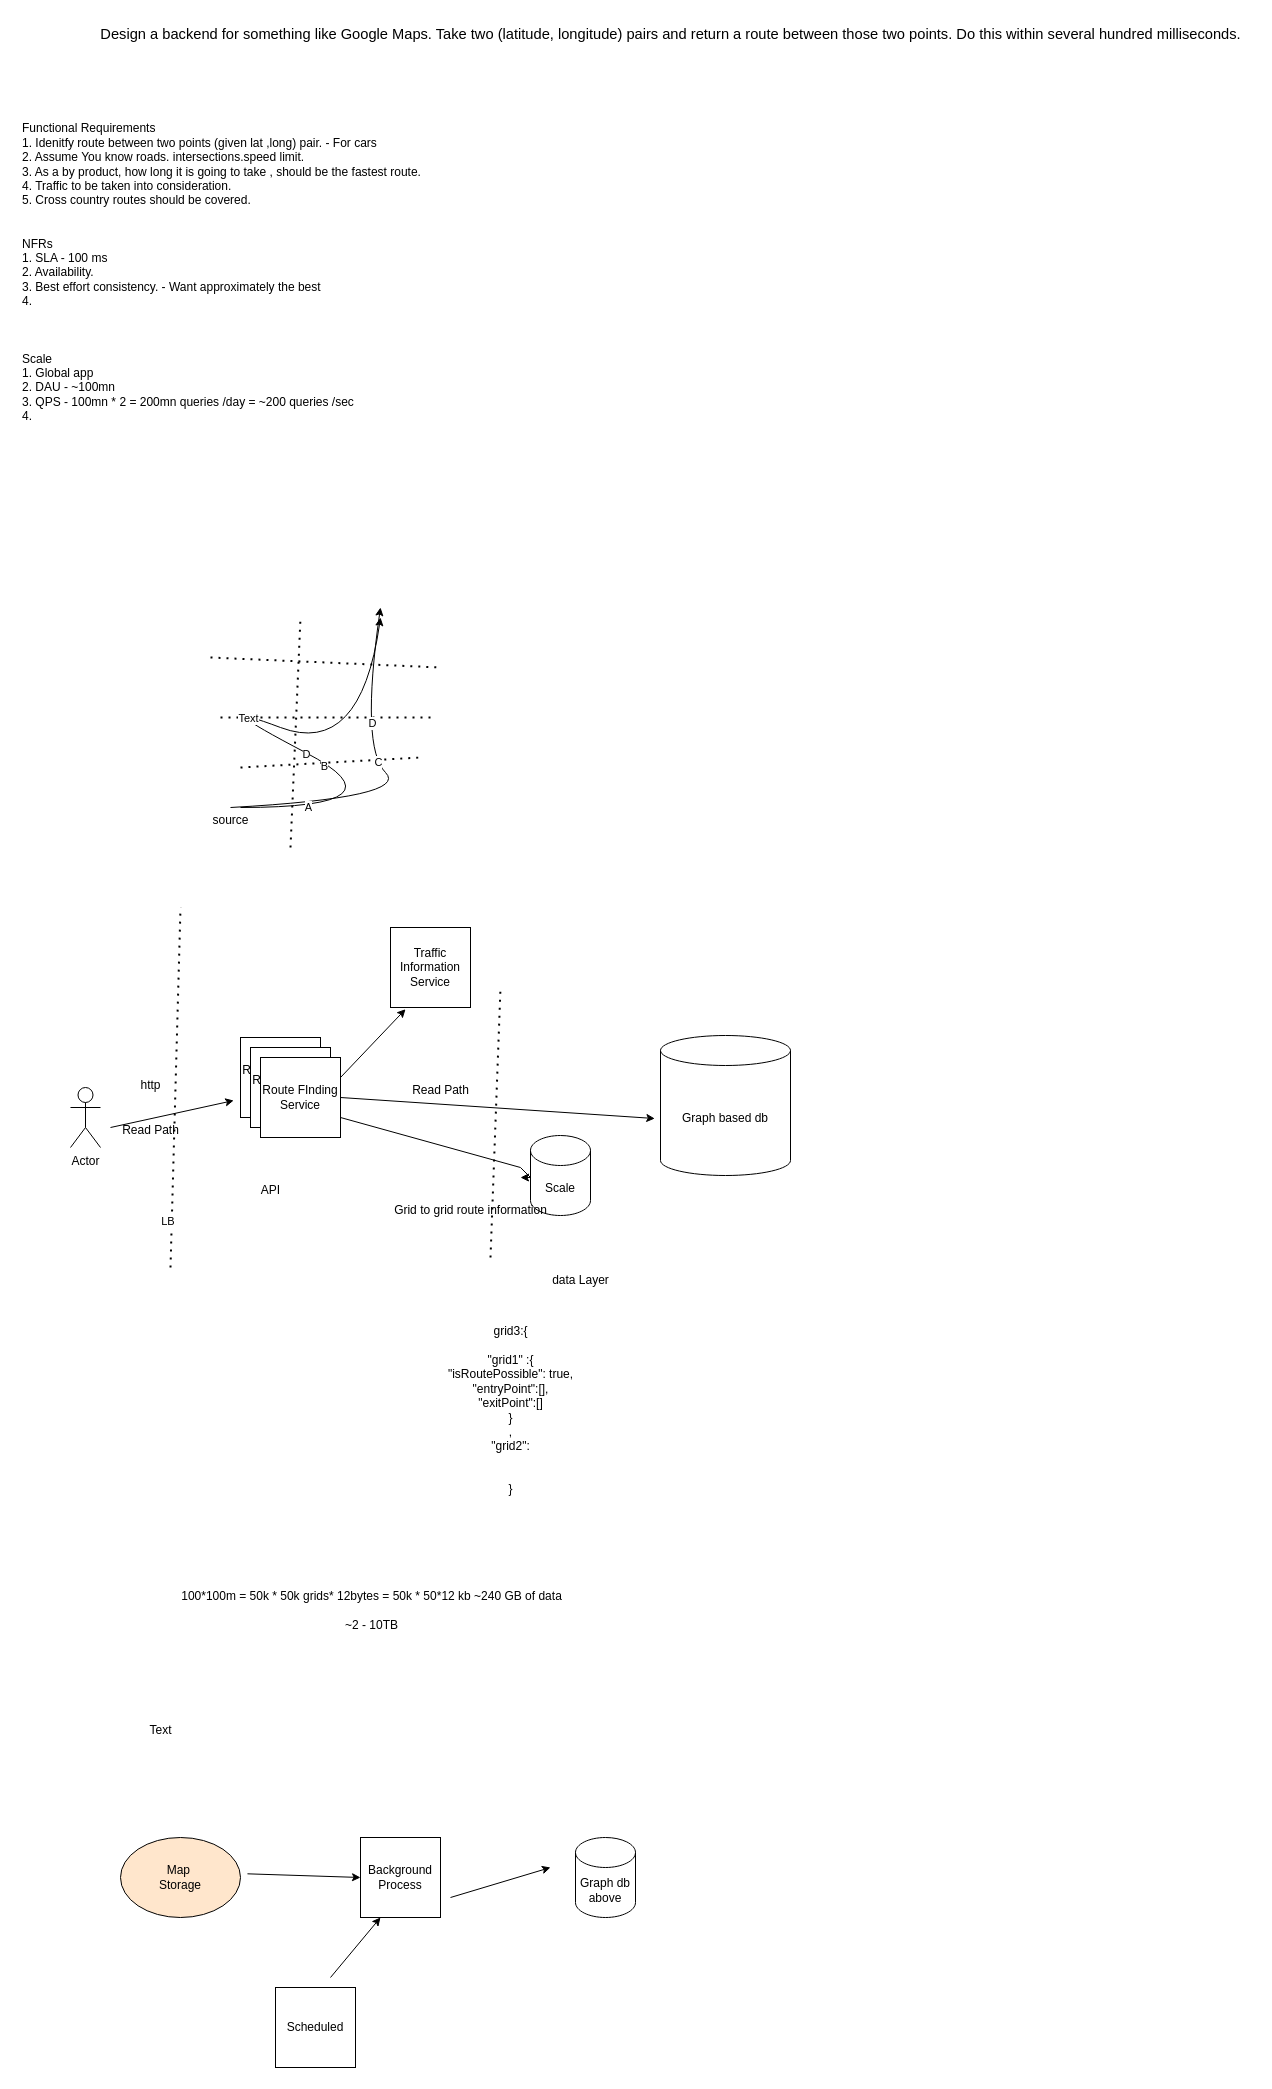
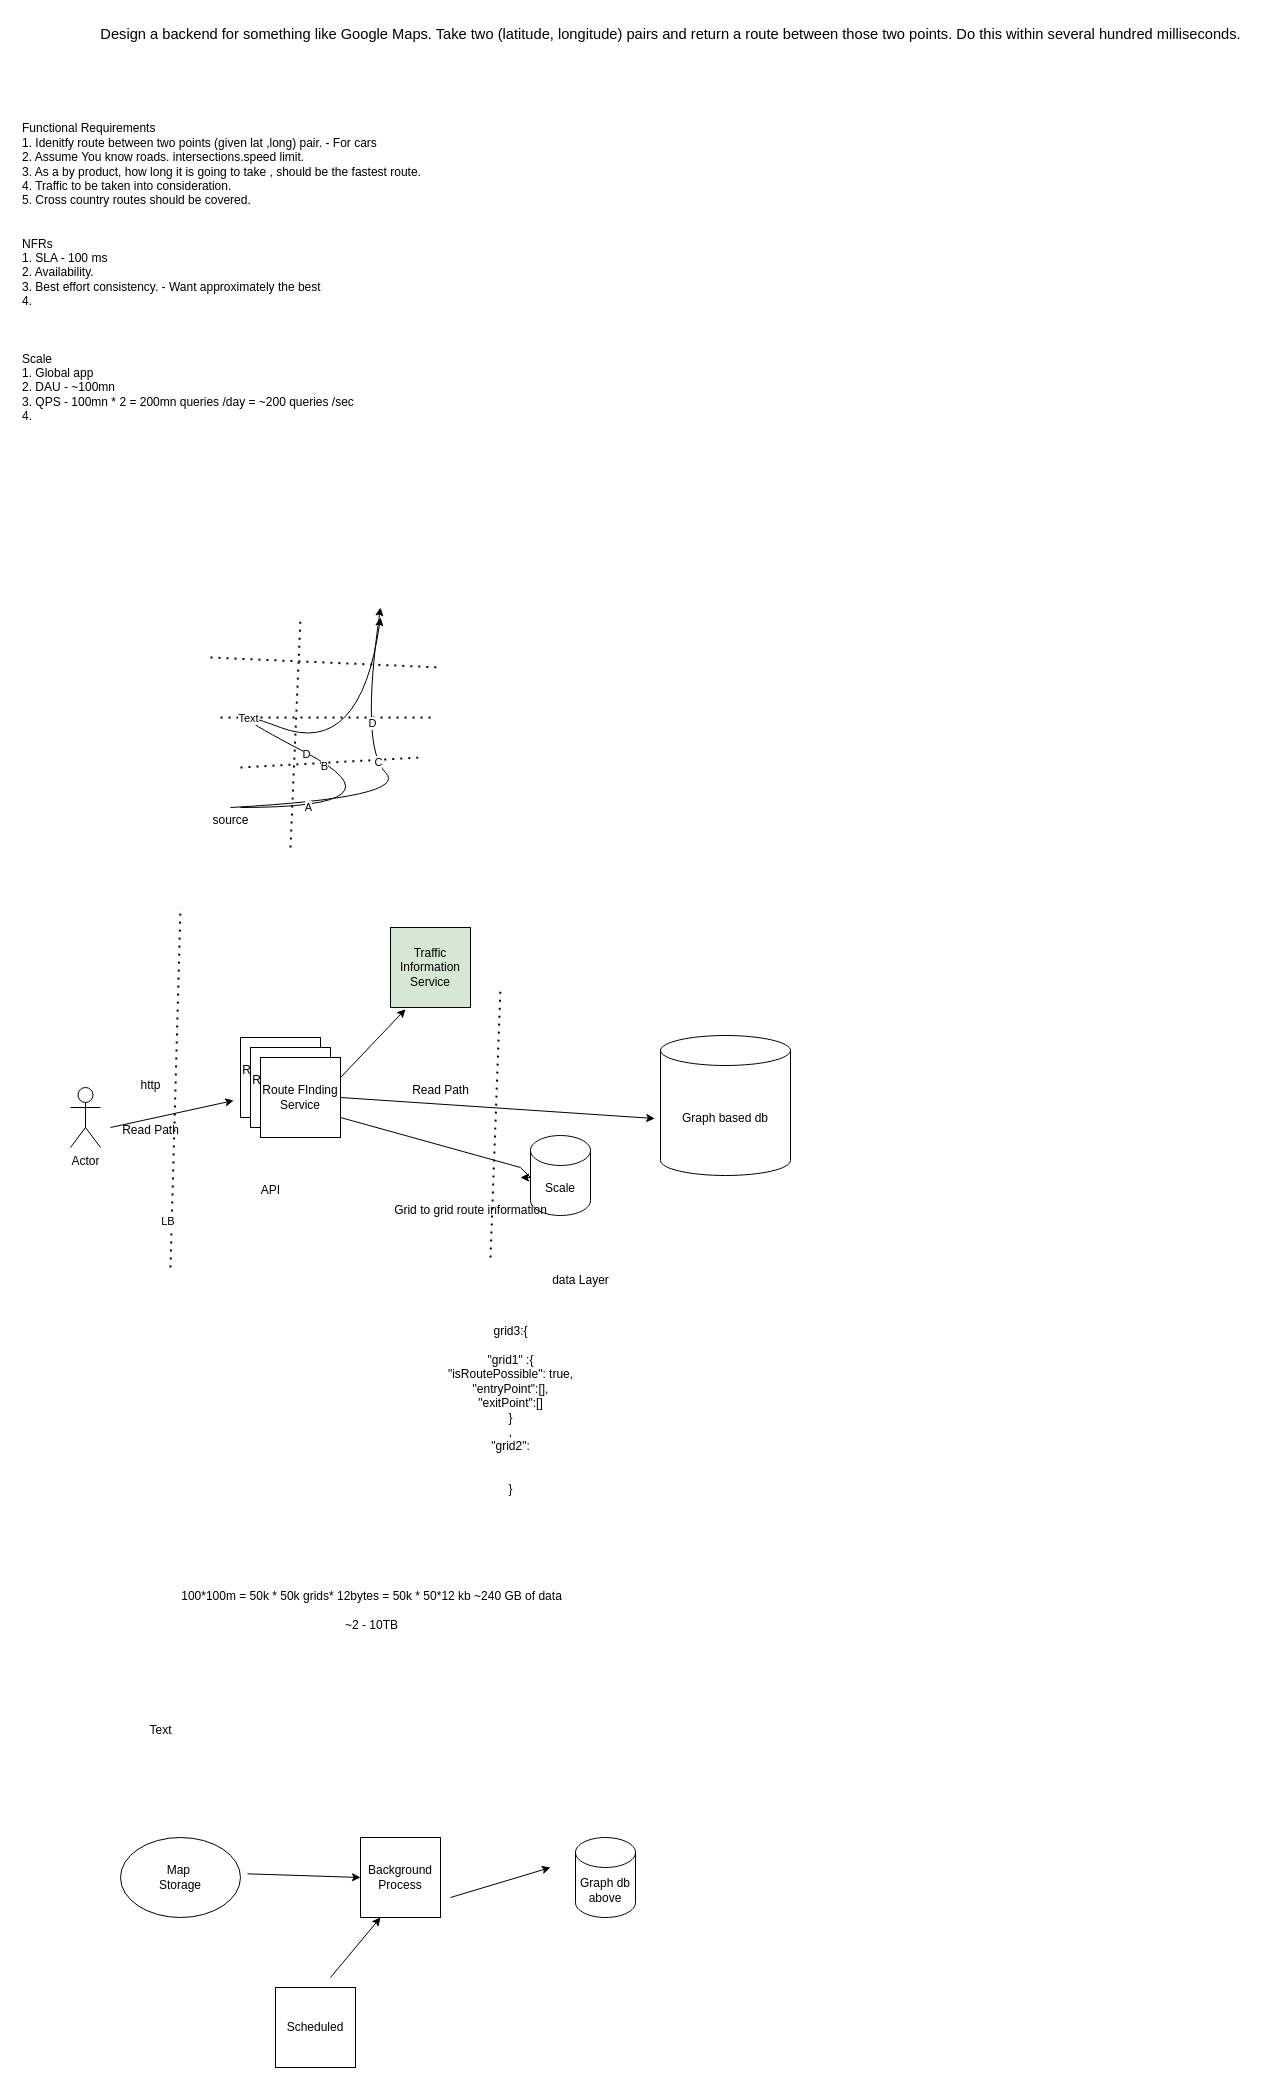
  <mxCell id="0" />
  <mxCell id="1" parent="0" />
  <mxCell id="2" value="&lt;p style=&quot;line-height:1.38;margin-top:0pt;margin-bottom:0pt;&quot; dir=&quot;ltr&quot;&gt;&lt;/p&gt;&lt;div&gt;&lt;/div&gt;&lt;span style=&quot;font-size: 11pt; font-family: Arial, sans-serif; background-color: transparent; font-variant-numeric: normal; font-variant-east-asian: normal; font-variant-alternates: normal; font-variant-position: normal; vertical-align: baseline;&quot;&gt;Design a backend for something like Google Maps. Take two (latitude, longitude) pairs and return a route between those two points. Do this within several hundred milliseconds.&lt;/span&gt;&lt;p&gt;&lt;/p&gt;&lt;span id=&quot;docs-internal-guid-04b0f70b-7fff-07ac-995a-79241ebd6009&quot;&gt;&lt;/span&gt;" style="text;html=1;align=center;verticalAlign=middle;resizable=0;points=[];autosize=1;strokeColor=none;fillColor=none;" vertex="1" parent="1"><mxGeometry x="90" y="20" width="1160" height="40" as="geometry" /></mxCell>
  <mxCell id="3" value="Functional Requirements&lt;br&gt;1. Idenitfy route between two points (given lat ,long) pair. - For cars&lt;br&gt;2. Assume You know roads. intersections.speed limit.&lt;br&gt;3. As a by product, how long it is going to take , should be the fastest route.&amp;nbsp;&lt;br&gt;4. Traffic to be taken into consideration.&lt;br&gt;5. Cross country routes should be covered.&lt;br&gt;&lt;br&gt;&lt;br&gt;NFRs&lt;br&gt;1. SLA - 100 ms&lt;br&gt;2. Availability.&lt;br&gt;3. Best effort consistency. - Want approximately the best&lt;br&gt;4.&amp;nbsp;&lt;br&gt;&lt;br&gt;&lt;br&gt;&lt;br&gt;Scale&lt;br&gt;1. Global app&lt;br&gt;2. DAU - ~100mn&lt;br&gt;3. QPS - 100mn * 2 = 200mn queries /day = ~200 queries /sec&lt;br&gt;4.&amp;nbsp;" style="text;html=1;align=left;verticalAlign=middle;resizable=0;points=[];autosize=1;strokeColor=none;fillColor=none;" vertex="1" parent="1"><mxGeometry x="20" y="112" width="430" height="320" as="geometry" /></mxCell>
  <mxCell id="4" value="" style="endArrow=none;dashed=1;html=1;dashPattern=1 3;strokeWidth=2;rounded=0;" edge="1" parent="1"><mxGeometry width="50" height="50" relative="1" as="geometry"><mxPoint x="430" y="717" as="sourcePoint" /><mxPoint x="220" y="717" as="targetPoint" /></mxGeometry></mxCell>
  <mxCell id="5" value="" style="endArrow=none;dashed=1;html=1;dashPattern=1 3;strokeWidth=2;rounded=0;" edge="1" parent="1"><mxGeometry width="50" height="50" relative="1" as="geometry"><mxPoint x="210" y="657" as="sourcePoint" /><mxPoint x="440" y="667" as="targetPoint" /></mxGeometry></mxCell>
  <mxCell id="6" value="" style="curved=1;endArrow=classic;html=1;rounded=0;" edge="1" parent="1"><mxGeometry width="50" height="50" relative="1" as="geometry"><mxPoint x="230" y="807" as="sourcePoint" /><mxPoint x="380" y="607" as="targetPoint" /><Array as="points"><mxPoint x="410" y="797" /><mxPoint x="360" y="747" /></Array></mxGeometry></mxCell>
  <mxCell id="7" value="D" style="edgeLabel;html=1;align=center;verticalAlign=middle;resizable=0;points=[];" vertex="1" connectable="0" parent="6"><mxGeometry x="0.414" y="-8" relative="1" as="geometry"><mxPoint as="offset" /></mxGeometry></mxCell>
  <mxCell id="8" value="" style="endArrow=none;dashed=1;html=1;dashPattern=1 3;strokeWidth=2;rounded=0;" edge="1" parent="1"><mxGeometry width="50" height="50" relative="1" as="geometry"><mxPoint x="240" y="767" as="sourcePoint" /><mxPoint x="420" y="757" as="targetPoint" /></mxGeometry></mxCell>
  <mxCell id="9" value="C" style="edgeLabel;html=1;align=center;verticalAlign=middle;resizable=0;points=[];" vertex="1" connectable="0" parent="8"><mxGeometry x="0.528" y="-2" relative="1" as="geometry"><mxPoint as="offset" /></mxGeometry></mxCell>
  <mxCell id="10" value="" style="endArrow=none;dashed=1;html=1;dashPattern=1 3;strokeWidth=2;rounded=0;" edge="1" parent="1"><mxGeometry width="50" height="50" relative="1" as="geometry"><mxPoint x="290" y="847" as="sourcePoint" /><mxPoint x="300" y="617" as="targetPoint" /></mxGeometry></mxCell>
  <mxCell id="11" value="" style="curved=1;endArrow=classic;html=1;rounded=0;" edge="1" parent="1"><mxGeometry width="50" height="50" relative="1" as="geometry"><mxPoint x="240" y="807" as="sourcePoint" /><mxPoint x="380" y="617" as="targetPoint" /><Array as="points"><mxPoint x="410" y="807" /><mxPoint x="200" y="697" /><mxPoint x="360" y="757" /></Array></mxGeometry></mxCell>
  <mxCell id="12" value="A" style="edgeLabel;html=1;align=center;verticalAlign=middle;resizable=0;points=[];" vertex="1" connectable="0" parent="11"><mxGeometry x="-0.815" y="1" relative="1" as="geometry"><mxPoint as="offset" /></mxGeometry></mxCell>
  <mxCell id="13" value="B" style="edgeLabel;html=1;align=center;verticalAlign=middle;resizable=0;points=[];" vertex="1" connectable="0" parent="11"><mxGeometry x="-0.26" y="3" relative="1" as="geometry"><mxPoint as="offset" /></mxGeometry></mxCell>
  <mxCell id="14" value="Text" style="edgeLabel;html=1;align=center;verticalAlign=middle;resizable=0;points=[];" vertex="1" connectable="0" parent="11"><mxGeometry x="0.275" y="-2" relative="1" as="geometry"><mxPoint as="offset" /></mxGeometry></mxCell>
  <mxCell id="15" value="D" style="edgeLabel;html=1;align=center;verticalAlign=middle;resizable=0;points=[];" vertex="1" connectable="0" parent="11"><mxGeometry x="-0.198" y="1" relative="1" as="geometry"><mxPoint as="offset" /></mxGeometry></mxCell>
  <mxCell id="16" value="source" style="text;html=1;align=center;verticalAlign=middle;resizable=0;points=[];autosize=1;strokeColor=none;fillColor=none;" vertex="1" parent="1"><mxGeometry x="200" y="805" width="60" height="30" as="geometry" /></mxCell>
  <mxCell id="17" value="Actor" style="shape=umlActor;verticalLabelPosition=bottom;verticalAlign=top;html=1;outlineConnect=0;" vertex="1" parent="1"><mxGeometry x="70" y="1087" width="30" height="60" as="geometry" /></mxCell>
  <mxCell id="18" value="" style="endArrow=none;dashed=1;html=1;dashPattern=1 3;strokeWidth=2;rounded=0;" edge="1" parent="1"><mxGeometry width="50" height="50" relative="1" as="geometry"><mxPoint x="170" y="1267" as="sourcePoint" /><mxPoint x="180" y="907" as="targetPoint" /></mxGeometry></mxCell>
  <mxCell id="19" value="LB&amp;nbsp;" style="edgeLabel;html=1;align=center;verticalAlign=middle;resizable=0;points=[];" vertex="1" connectable="0" parent="18"><mxGeometry x="-0.744" y="3" relative="1" as="geometry"><mxPoint as="offset" /></mxGeometry></mxCell>
  <mxCell id="20" value="Route FInding Service" style="whiteSpace=wrap;html=1;aspect=fixed;" vertex="1" parent="1"><mxGeometry x="240" y="1037" width="80" height="80" as="geometry" /></mxCell>
  <mxCell id="21" value="Route FInding Service" style="whiteSpace=wrap;html=1;aspect=fixed;" vertex="1" parent="1"><mxGeometry x="250" y="1047" width="80" height="80" as="geometry" /></mxCell>
  <mxCell id="22" value="Route FInding Service" style="whiteSpace=wrap;html=1;aspect=fixed;" vertex="1" parent="1"><mxGeometry x="260" y="1057" width="80" height="80" as="geometry" /></mxCell>
  <mxCell id="23" value="" style="endArrow=classic;html=1;rounded=0;entryX=-0.085;entryY=0.788;entryDx=0;entryDy=0;entryPerimeter=0;" edge="1" parent="1" target="20"><mxGeometry width="50" height="50" relative="1" as="geometry"><mxPoint x="110" y="1127" as="sourcePoint" /><mxPoint x="410" y="1057" as="targetPoint" /></mxGeometry></mxCell>
  <mxCell id="24" value="http" style="text;html=1;align=center;verticalAlign=middle;resizable=0;points=[];autosize=1;strokeColor=none;fillColor=none;" vertex="1" parent="1"><mxGeometry x="130" y="1070" width="40" height="30" as="geometry" /></mxCell>
  <mxCell id="25" value="" style="endArrow=none;dashed=1;html=1;dashPattern=1 3;strokeWidth=2;rounded=0;" edge="1" parent="1"><mxGeometry width="50" height="50" relative="1" as="geometry"><mxPoint x="490" y="1257" as="sourcePoint" /><mxPoint x="500" y="987" as="targetPoint" /></mxGeometry></mxCell>
  <mxCell id="26" value="data Layer" style="text;html=1;align=center;verticalAlign=middle;resizable=0;points=[];autosize=1;strokeColor=none;fillColor=none;" vertex="1" parent="1"><mxGeometry x="540" y="1265" width="80" height="30" as="geometry" /></mxCell>
  <mxCell id="27" value="Graph based db" style="shape=cylinder3;whiteSpace=wrap;html=1;boundedLbl=1;backgroundOutline=1;size=15;" vertex="1" parent="1"><mxGeometry x="660" y="1035" width="130" height="140" as="geometry" /></mxCell>
  <mxCell id="28" value="grid3:{&lt;br&gt;&lt;br&gt;&quot;grid1&quot; :{&lt;br&gt;&quot;isRoutePossible&quot;: true,&lt;br&gt;&quot;entryPoint&quot;:[],&lt;br&gt;&quot;exitPoint&quot;:[]&lt;br&gt;}&lt;br&gt;,&lt;br&gt;&quot;grid2&quot;:&lt;br&gt;&lt;br&gt;&lt;br&gt;}" style="text;html=1;align=center;verticalAlign=middle;resizable=0;points=[];autosize=1;strokeColor=none;fillColor=none;" vertex="1" parent="1"><mxGeometry x="435" y="1315" width="150" height="190" as="geometry" /></mxCell>
  <mxCell id="29" value="API&lt;br&gt;" style="text;html=1;align=center;verticalAlign=middle;resizable=0;points=[];autosize=1;strokeColor=none;fillColor=none;" vertex="1" parent="1"><mxGeometry x="250" y="1175" width="40" height="30" as="geometry" /></mxCell>
  <mxCell id="30" value="" style="endArrow=classic;html=1;rounded=0;exitX=1;exitY=0.75;exitDx=0;exitDy=0;" edge="1" parent="1" source="22"><mxGeometry width="50" height="50" relative="1" as="geometry"><mxPoint x="340" y="1267" as="sourcePoint" /><mxPoint x="520" y="1177" as="targetPoint" /><Array as="points"><mxPoint x="520" y="1167" /><mxPoint x="530" y="1177" /></Array></mxGeometry></mxCell>
- <mxCell id="31" value="Traffic Information&lt;br&gt;Service" style="whiteSpace=wrap;html=1;aspect=fixed;" vertex="1" parent="1"><mxGeometry x="390" y="927" width="80" height="80" as="geometry" /></mxCell>
+ <mxCell id="31" value="Traffic Information&lt;br&gt;Service" style="whiteSpace=wrap;html=1;aspect=fixed;fillColor=#d5e8d4;" vertex="1" parent="1"><mxGeometry x="390" y="927" width="80" height="80" as="geometry" /></mxCell>
  <mxCell id="32" value="" style="endArrow=classic;html=1;rounded=0;exitX=1;exitY=0.25;exitDx=0;exitDy=0;entryX=0.188;entryY=1.021;entryDx=0;entryDy=0;entryPerimeter=0;" edge="1" parent="1" source="22" target="31"><mxGeometry width="50" height="50" relative="1" as="geometry"><mxPoint x="340" y="1147" as="sourcePoint" /><mxPoint x="390" y="1097" as="targetPoint" /></mxGeometry></mxCell>
  <mxCell id="33" value="Scale" style="shape=cylinder3;whiteSpace=wrap;html=1;boundedLbl=1;backgroundOutline=1;size=15;" vertex="1" parent="1"><mxGeometry x="530" y="1135" width="60" height="80" as="geometry" /></mxCell>
  <mxCell id="34" value="100*100m = 50k * 50k grids* 12bytes = 50k * 50*12 kb ~240 GB of data&lt;br&gt;&lt;br&gt;~2 - 10TB" style="text;html=1;align=center;verticalAlign=middle;resizable=0;points=[];autosize=1;strokeColor=none;fillColor=none;" vertex="1" parent="1"><mxGeometry x="171" y="1580" width="400" height="60" as="geometry" /></mxCell>
  <mxCell id="35" value="" style="endArrow=classic;html=1;rounded=0;entryX=-0.044;entryY=0.593;entryDx=0;entryDy=0;entryPerimeter=0;exitX=1;exitY=0.5;exitDx=0;exitDy=0;" edge="1" parent="1" source="22" target="27"><mxGeometry width="50" height="50" relative="1" as="geometry"><mxPoint x="360" y="1097" as="sourcePoint" /><mxPoint x="470" y="1097" as="targetPoint" /></mxGeometry></mxCell>
  <mxCell id="36" value="Grid to grid route information" style="text;html=1;align=center;verticalAlign=middle;resizable=0;points=[];autosize=1;strokeColor=none;fillColor=none;" vertex="1" parent="1"><mxGeometry x="380" y="1195" width="180" height="30" as="geometry" /></mxCell>
  <mxCell id="37" value="Read Path" style="text;html=1;align=center;verticalAlign=middle;resizable=0;points=[];autosize=1;strokeColor=none;fillColor=none;" vertex="1" parent="1"><mxGeometry x="400" y="1075" width="80" height="30" as="geometry" /></mxCell>
  <mxCell id="38" value="Read Path" style="text;html=1;align=center;verticalAlign=middle;resizable=0;points=[];autosize=1;strokeColor=none;fillColor=none;" vertex="1" parent="1"><mxGeometry x="110" y="1115" width="80" height="30" as="geometry" /></mxCell>
  <mxCell id="39" value="Background Process" style="whiteSpace=wrap;html=1;aspect=fixed;" vertex="1" parent="1"><mxGeometry x="360" y="1837" width="80" height="80" as="geometry" /></mxCell>
- <mxCell id="40" value="Map&amp;nbsp;&lt;br&gt;Storage" style="ellipse;whiteSpace=wrap;html=1;fillColor=#ffe6cc;" vertex="1" parent="1"><mxGeometry x="120" y="1837" width="120" height="80" as="geometry" /></mxCell>
+ <mxCell id="40" value="Map&amp;nbsp;&lt;br&gt;Storage" style="ellipse;whiteSpace=wrap;html=1;" vertex="1" parent="1"><mxGeometry x="120" y="1837" width="120" height="80" as="geometry" /></mxCell>
  <mxCell id="41" value="" style="endArrow=classic;html=1;rounded=0;exitX=1.058;exitY=0.454;exitDx=0;exitDy=0;exitPerimeter=0;entryX=0;entryY=0.5;entryDx=0;entryDy=0;" edge="1" parent="1" source="40" target="39"><mxGeometry width="50" height="50" relative="1" as="geometry"><mxPoint x="380" y="1897" as="sourcePoint" /><mxPoint x="430" y="1847" as="targetPoint" /></mxGeometry></mxCell>
  <mxCell id="42" value="Background Process" style="whiteSpace=wrap;html=1;aspect=fixed;" vertex="1" parent="1"><mxGeometry x="360" y="1837" width="80" height="80" as="geometry" /></mxCell>
  <mxCell id="43" value="Scheduled" style="whiteSpace=wrap;html=1;aspect=fixed;" vertex="1" parent="1"><mxGeometry x="275" y="1987" width="80" height="80" as="geometry" /></mxCell>
  <mxCell id="44" value="" style="endArrow=classic;html=1;rounded=0;entryX=0.25;entryY=1;entryDx=0;entryDy=0;" edge="1" parent="1" target="42"><mxGeometry width="50" height="50" relative="1" as="geometry"><mxPoint x="330" y="1977" as="sourcePoint" /><mxPoint x="430" y="1847" as="targetPoint" /></mxGeometry></mxCell>
  <mxCell id="45" value="" style="endArrow=classic;html=1;rounded=0;" edge="1" parent="1"><mxGeometry width="50" height="50" relative="1" as="geometry"><mxPoint x="450" y="1897" as="sourcePoint" /><mxPoint x="550" y="1867" as="targetPoint" /></mxGeometry></mxCell>
  <mxCell id="46" value="Graph db above" style="shape=cylinder3;whiteSpace=wrap;html=1;boundedLbl=1;backgroundOutline=1;size=15;" vertex="1" parent="1"><mxGeometry x="575" y="1837" width="60" height="80" as="geometry" /></mxCell>
  <mxCell id="47" value="Text" style="text;html=1;align=center;verticalAlign=middle;resizable=0;points=[];autosize=1;strokeColor=none;fillColor=none;" vertex="1" parent="1"><mxGeometry x="135" y="1715" width="50" height="30" as="geometry" /></mxCell>
